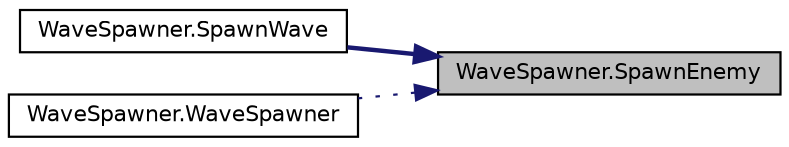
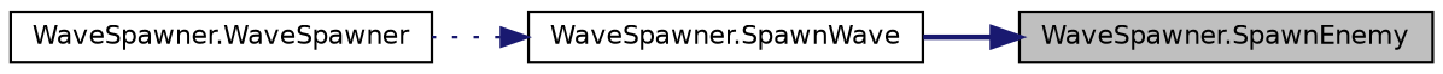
  digraph {
    rankdir=RL
    node [color=black fillcolor=white fontname=Helvetica fontsize=10 shape=record style=filled]
    edge [color=midnightblue dir=back fontname=Helvetica fontsize=10 labelfontname=Helvetica labelfontsize=10]
    n1 [fillcolor=grey75 fontcolor=black height=0.2 label="WaveSpawner.SpawnEnemy" width=0.4]
    n2 [height=0.2 label="WaveSpawner.SpawnWave" width=0.4]
    n3 [height=0.2 label="WaveSpawner.WaveSpawner" width=0.4]
    n1 -> n2 [style=bold]
-   n1 -> n3 [style=dotted]
+   n2 -> n3 [style=dotted]
  }
